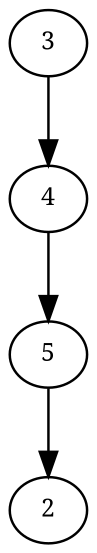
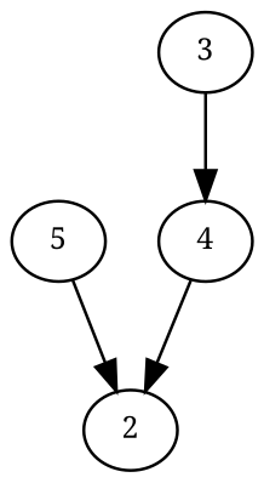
  digraph {
    fontname="Noto Serif"
    node [fontname="Noto Serif" fontsize=10]
    edge [fontname="Noto Serif"]
    n1 [height=0.01 label=5 width=0.01]
    2 [height=0.01 width=0.01]
    3 [height=0.01 width=0.01]
    4 [height=0.01 width=0.01]
    n1 -> 2
    3 -> 4
-   4 -> n1
+   4 -> 2
  }
